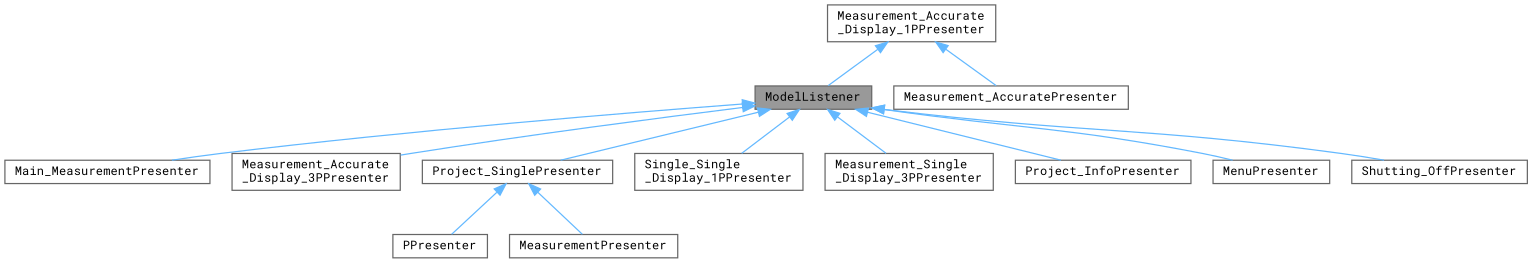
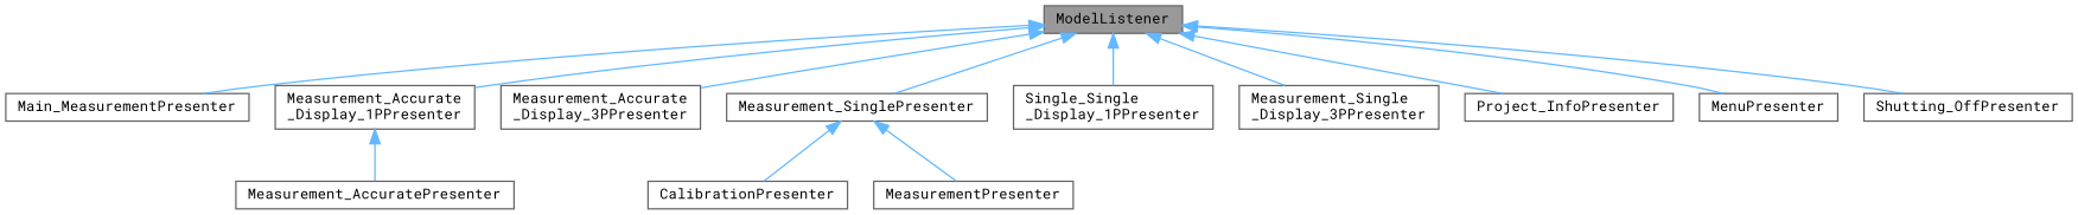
  digraph {
    fontname="Roboto Mono"
    rankdir=TB
    node [color=gray40 fillcolor=white fontname="Roboto Mono" fontsize=10 shape=box style=filled]
    edge [color=steelblue1 dir=back fontname="Roboto Mono" fontsize=10 labelfontname=Helvetica labelfontsize=10 style=solid]
    n1 [fillcolor=grey60 fontcolor=black height=0.2 label=ModelListener width=0.4]
    n2 [height=0.2 label=Main_MeasurementPresenter width=0.4]
    n3 [height=0.2 label="Measurement_Accurate\l_Display_1PPresenter" width=0.4]
    n4 [height=0.2 label="Measurement_Accurate\l_Display_3PPresenter" width=0.4]
-   n5 [height=0.2 label=Project_SinglePresenter width=0.4]
+   n5 [height=0.2 label=Measurement_SinglePresenter width=0.4]
    n6 [height=0.2 label="Single_Single\l_Display_1PPresenter" width=0.4]
    n7 [height=0.2 label="Measurement_Single\l_Display_3PPresenter" width=0.4]
    n8 [height=0.2 label=Project_InfoPresenter width=0.4]
    n9 [height=0.2 label=MenuPresenter width=0.4]
    n10 [height=0.2 label=Shutting_OffPresenter width=0.4]
-   n11 [height=0.2 label=PPresenter width=0.4]
+   n11 [height=0.2 label=CalibrationPresenter width=0.4]
    n12 [height=0.2 label=MeasurementPresenter width=0.4]
    n13 [height=0.2 label=Measurement_AccuratePresenter width=0.4]
    n1 -> n2
-   n3 -> n1
+   n1 -> n3
    n1 -> n4
    n1 -> n5
    n1 -> n6
    n1 -> n7
    n1 -> n8
    n1 -> n9
    n1 -> n10
    n3 -> n13
    n5 -> n11
    n5 -> n12
  }
